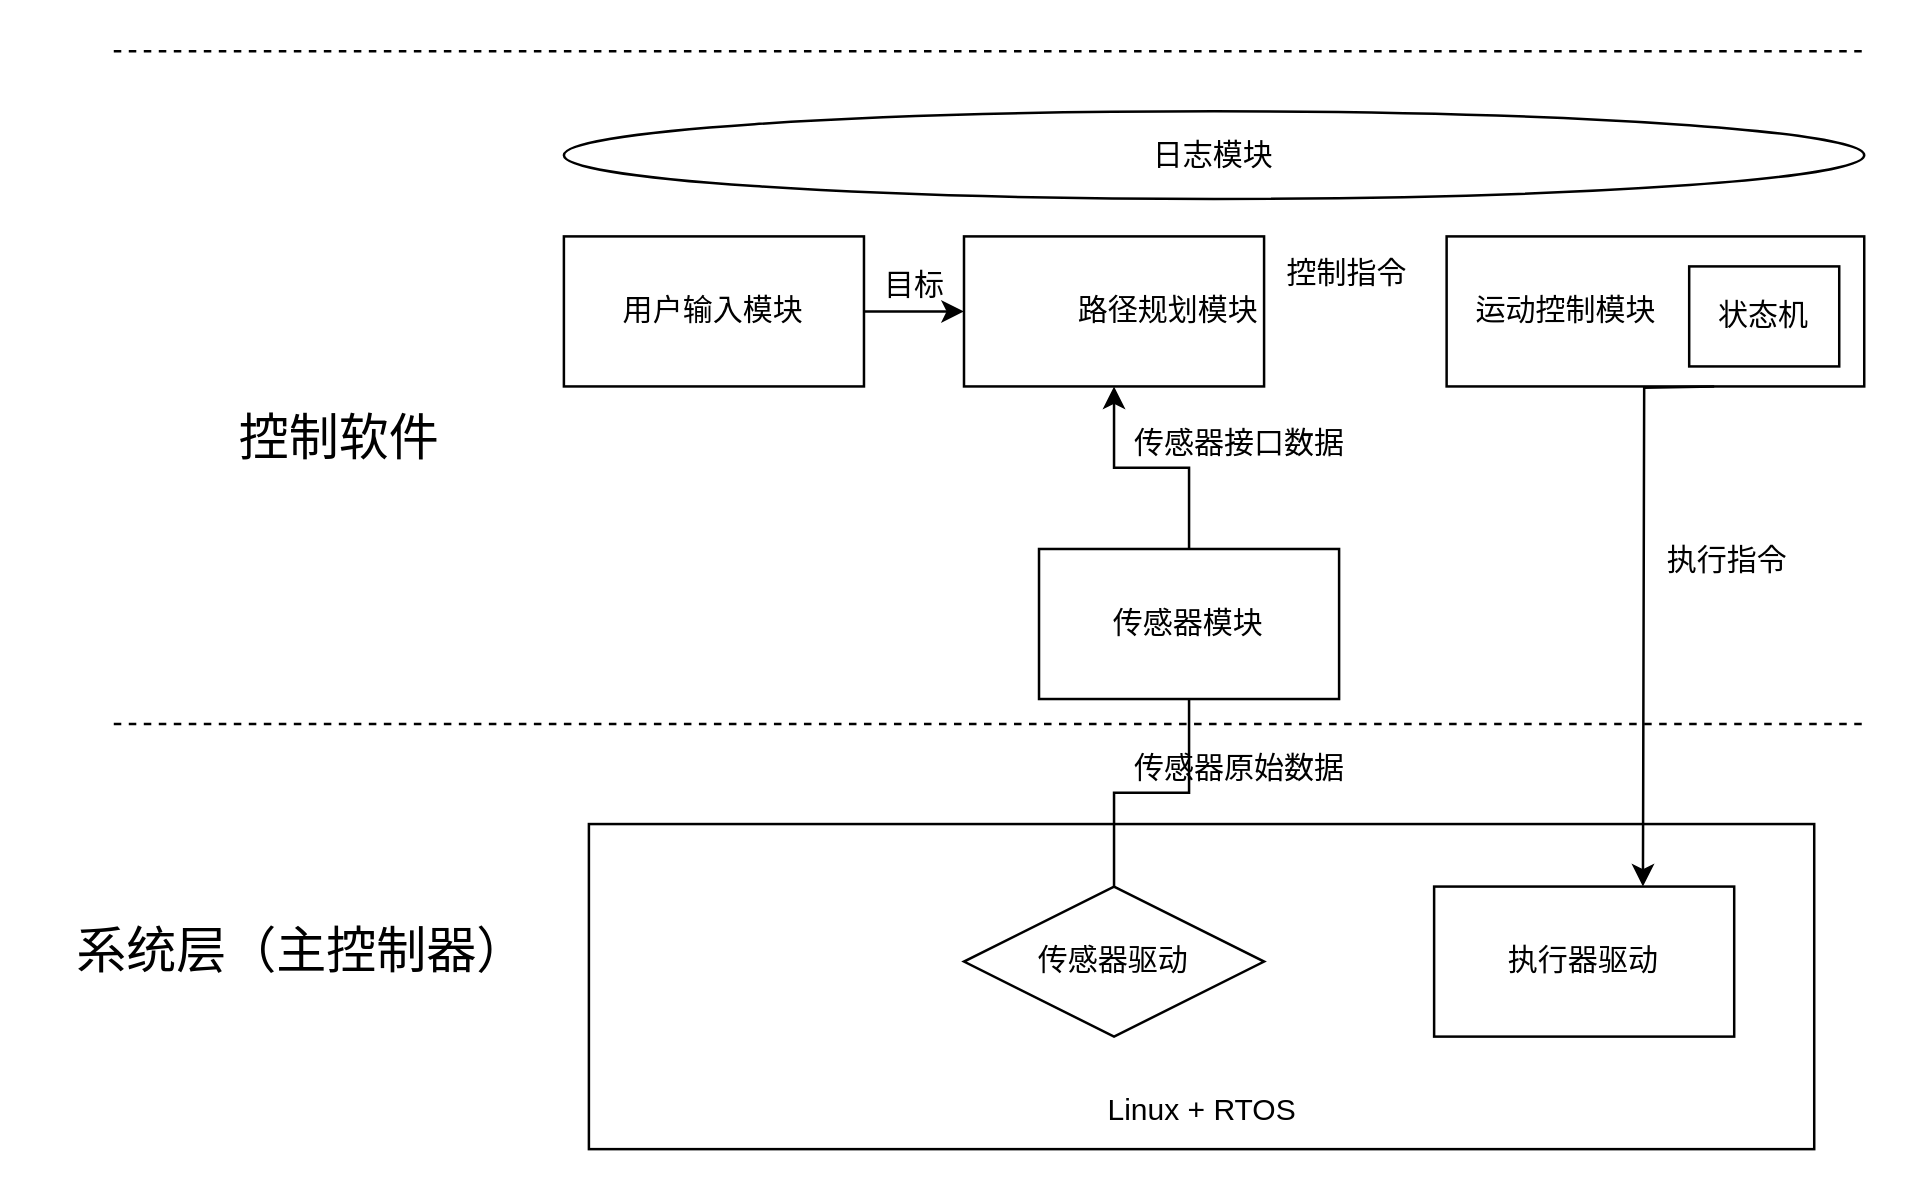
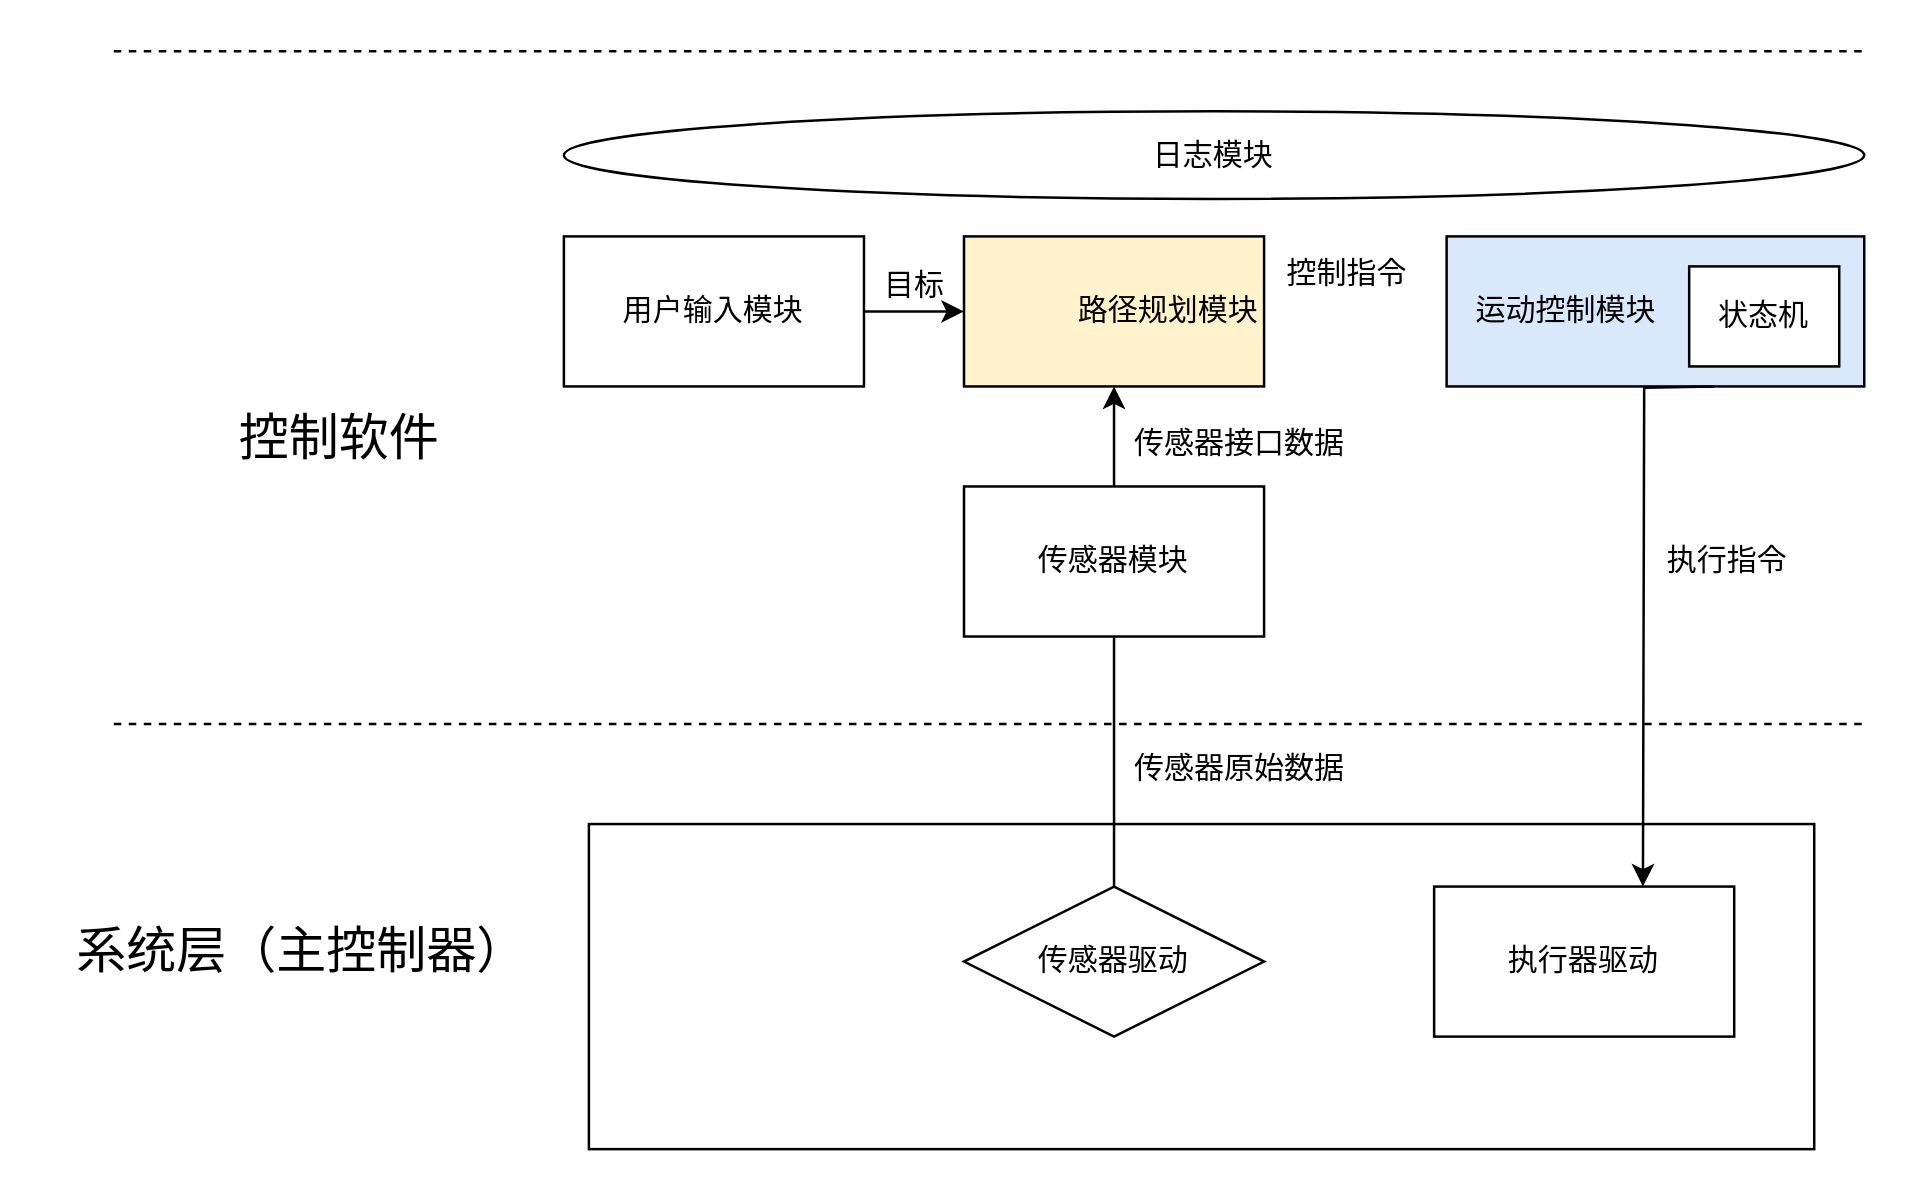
  <mxCell id="0" />
  <mxCell id="1" parent="0" />
  <mxCell id="2" value="" style="rounded=0;whiteSpace=wrap;html=1;align=center;spacingLeft=0;labelPosition=center;verticalLabelPosition=bottom;verticalAlign=top;horizontal=1;labelBorderColor=default;fontColor=default;" parent="1" vertex="1"><mxGeometry x="235" y="329" width="490" height="130" as="geometry" /></mxCell>
  <mxCell id="3" value="" style="edgeStyle=orthogonalEdgeStyle;rounded=0;orthogonalLoop=1;jettySize=auto;html=1;endArrow=none;" edge="1" parent="1" source="4" target="9"><mxGeometry relative="1" as="geometry" /></mxCell>
  <mxCell id="4" value="传感器驱动" style="rhombus;whiteSpace=wrap;html=1;" vertex="1" parent="1"><mxGeometry x="385" y="354" width="120" height="60" as="geometry" /></mxCell>
  <mxCell id="5" value="执行器&lt;span style=&quot;background-color: initial;&quot;&gt;驱动&lt;/span&gt;" style="rounded=0;whiteSpace=wrap;html=1;" vertex="1" parent="1"><mxGeometry x="573" y="354" width="120" height="60" as="geometry" /></mxCell>
- <mxCell id="6" value="Linux + RTOS" style="text;html=1;align=center;verticalAlign=middle;resizable=0;points=[];autosize=1;strokeColor=none;fillColor=none;" vertex="1" parent="1"><mxGeometry x="430" y="429" width="100" height="30" as="geometry" /></mxCell>
  <mxCell id="7" value="" style="endArrow=none;dashed=1;html=1;rounded=0;" edge="1" parent="1"><mxGeometry width="50" height="50" relative="1" as="geometry"><mxPoint x="45" y="289" as="sourcePoint" /><mxPoint x="745" y="289" as="targetPoint" /></mxGeometry></mxCell>
  <mxCell id="8" value="" style="edgeStyle=orthogonalEdgeStyle;rounded=0;orthogonalLoop=1;jettySize=auto;html=1;" edge="1" parent="1" source="9" target="12"><mxGeometry relative="1" as="geometry" /></mxCell>
- <mxCell id="9" value="传感器模块" style="whiteSpace=wrap;html=1;rounded=0;" vertex="1" parent="1"><mxGeometry x="415" y="219" width="120" height="60" as="geometry" /></mxCell>
- <mxCell id="10" value="运动&lt;span style=&quot;background-color: initial;&quot;&gt;控制模块&lt;/span&gt;" style="whiteSpace=wrap;html=1;rounded=0;align=left;spacingRight=11;spacingLeft=10;" vertex="1" parent="1"><mxGeometry x="578" y="94" width="167" height="60" as="geometry" /></mxCell>
+ <mxCell id="9" value="传感器模块" style="whiteSpace=wrap;html=1;rounded=0;" vertex="1" parent="1"><mxGeometry x="385" y="194" width="120" height="60" as="geometry" /></mxCell>
+ <mxCell id="10" value="运动&lt;span style=&quot;background-color: initial;&quot;&gt;控制模块&lt;/span&gt;" style="whiteSpace=wrap;html=1;rounded=0;align=left;spacingRight=11;spacingLeft=10;fillColor=#dae8fc;" vertex="1" parent="1"><mxGeometry x="578" y="94" width="167" height="60" as="geometry" /></mxCell>
  <mxCell id="11" value="" style="edgeStyle=orthogonalEdgeStyle;rounded=0;orthogonalLoop=1;jettySize=auto;html=1;exitX=0.5;exitY=1;exitDx=0;exitDy=0;" edge="1" parent="1"><mxGeometry relative="1" as="geometry"><mxPoint x="685" y="154" as="sourcePoint" /><mxPoint x="656.5" y="354" as="targetPoint" /></mxGeometry></mxCell>
- <mxCell id="12" value="路径规划模块" style="rounded=0;whiteSpace=wrap;html=1;align=right;" vertex="1" parent="1"><mxGeometry x="385" y="94" width="120" height="60" as="geometry" /></mxCell>
+ <mxCell id="12" value="路径规划模块" style="rounded=0;whiteSpace=wrap;html=1;align=right;fillColor=#fff2cc;" vertex="1" parent="1"><mxGeometry x="385" y="94" width="120" height="60" as="geometry" /></mxCell>
  <mxCell id="13" value="" style="edgeStyle=orthogonalEdgeStyle;rounded=0;orthogonalLoop=1;jettySize=auto;html=1;" edge="1" parent="1" source="14" target="12"><mxGeometry relative="1" as="geometry" /></mxCell>
  <mxCell id="14" value="用户输入模块" style="rounded=0;whiteSpace=wrap;html=1;" vertex="1" parent="1"><mxGeometry x="225" y="94" width="120" height="60" as="geometry" /></mxCell>
  <mxCell id="15" value="控制指令" style="text;html=1;align=center;verticalAlign=middle;resizable=0;points=[];autosize=1;strokeColor=none;fillColor=none;" vertex="1" parent="1"><mxGeometry x="503" y="94" width="70" height="30" as="geometry" /></mxCell>
  <mxCell id="16" value="传感器接口数据" style="text;html=1;align=center;verticalAlign=middle;resizable=0;points=[];autosize=1;strokeColor=none;fillColor=none;" vertex="1" parent="1"><mxGeometry x="440" y="162" width="110" height="30" as="geometry" /></mxCell>
  <mxCell id="17" value="目标" style="text;html=1;align=center;verticalAlign=middle;resizable=0;points=[];autosize=1;strokeColor=none;fillColor=none;" vertex="1" parent="1"><mxGeometry x="340" y="99" width="50" height="30" as="geometry" /></mxCell>
  <mxCell id="18" value="系统层（主控制器）" style="text;html=1;align=center;verticalAlign=middle;resizable=0;points=[];autosize=1;strokeColor=none;fillColor=none;fontSize=20;" vertex="1" parent="1"><mxGeometry x="20" y="359" width="200" height="40" as="geometry" /></mxCell>
  <mxCell id="19" value="控制软件" style="text;html=1;align=center;verticalAlign=middle;resizable=0;points=[];autosize=1;strokeColor=none;fillColor=none;fontSize=20;" vertex="1" parent="1"><mxGeometry x="85" y="154" width="100" height="40" as="geometry" /></mxCell>
  <mxCell id="20" value="" style="endArrow=none;dashed=1;html=1;rounded=0;" edge="1" parent="1"><mxGeometry width="50" height="50" relative="1" as="geometry"><mxPoint x="45" y="20" as="sourcePoint" /><mxPoint x="745" y="20" as="targetPoint" /></mxGeometry></mxCell>
  <mxCell id="21" value="执行指令" style="text;html=1;align=center;verticalAlign=middle;resizable=0;points=[];autosize=1;strokeColor=none;fillColor=none;" vertex="1" parent="1"><mxGeometry x="655" y="209" width="70" height="30" as="geometry" /></mxCell>
  <mxCell id="22" value="传感器原始数据" style="text;html=1;align=center;verticalAlign=middle;resizable=0;points=[];autosize=1;strokeColor=none;fillColor=none;" vertex="1" parent="1"><mxGeometry x="440" y="292" width="110" height="30" as="geometry" /></mxCell>
  <mxCell id="23" value="日志模块" style="ellipse;whiteSpace=wrap;html=1;" vertex="1" parent="1"><mxGeometry x="225" y="44" width="520" height="35" as="geometry" /></mxCell>
  <mxCell id="24" value="状态机" style="whiteSpace=wrap;html=1;" vertex="1" parent="1"><mxGeometry x="675" y="106" width="60" height="40" as="geometry" /></mxCell>
